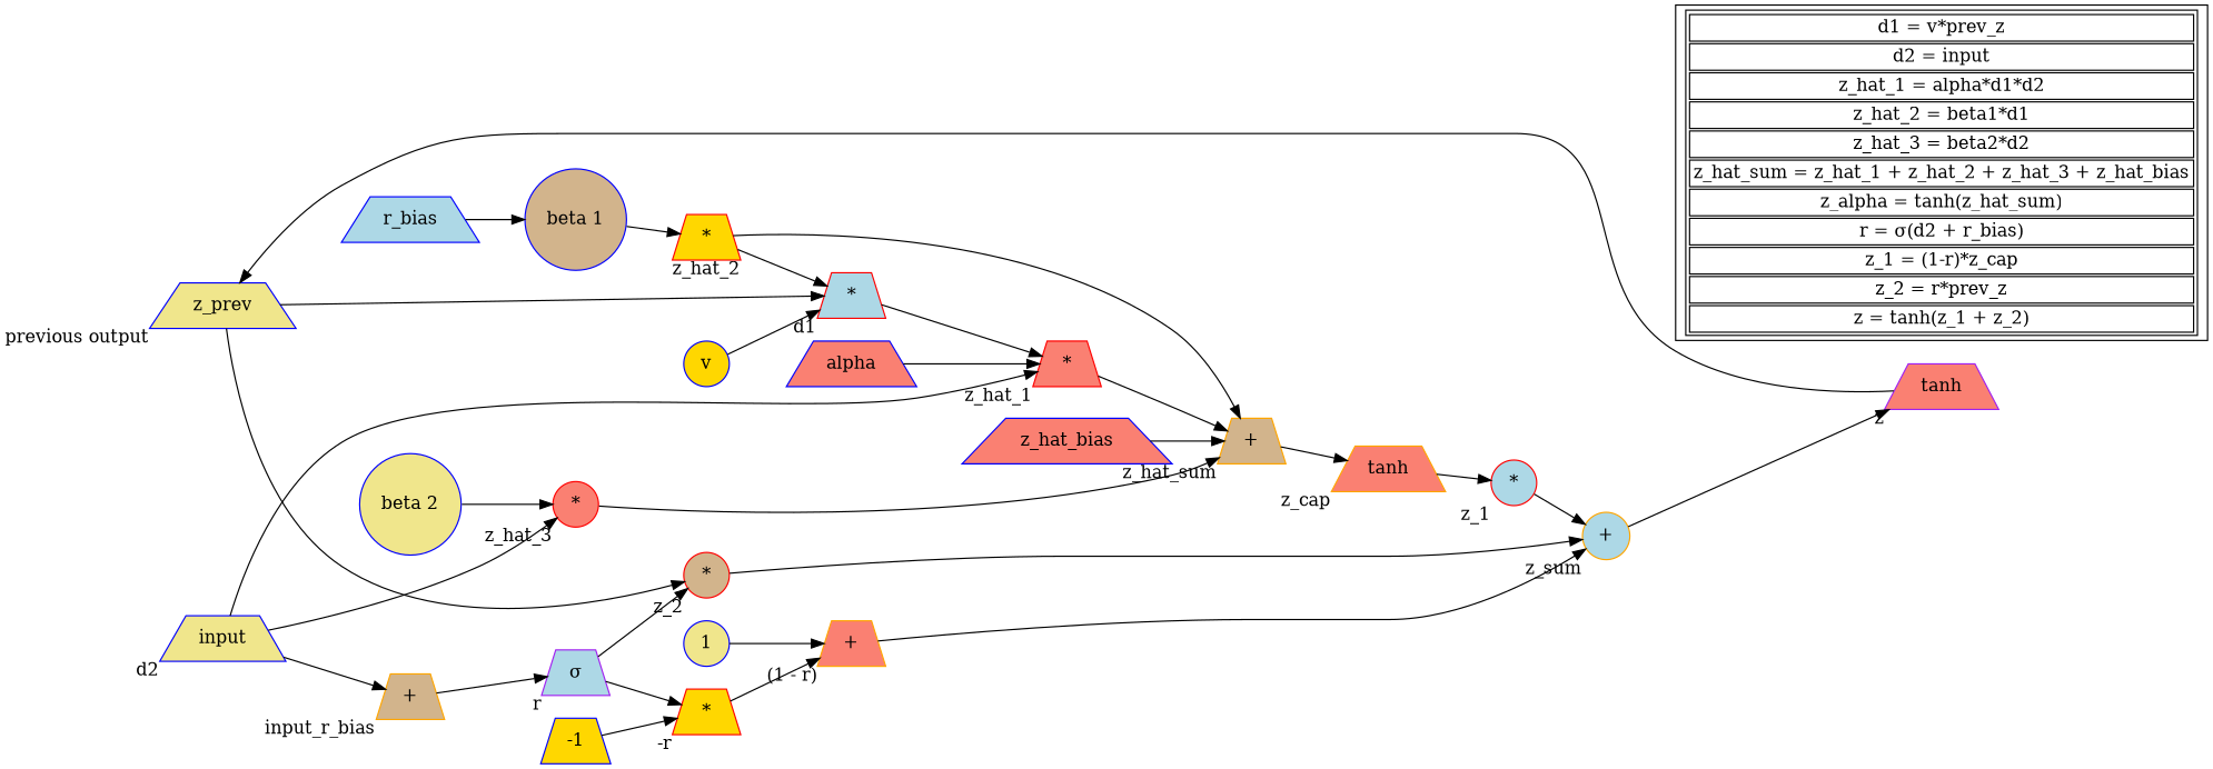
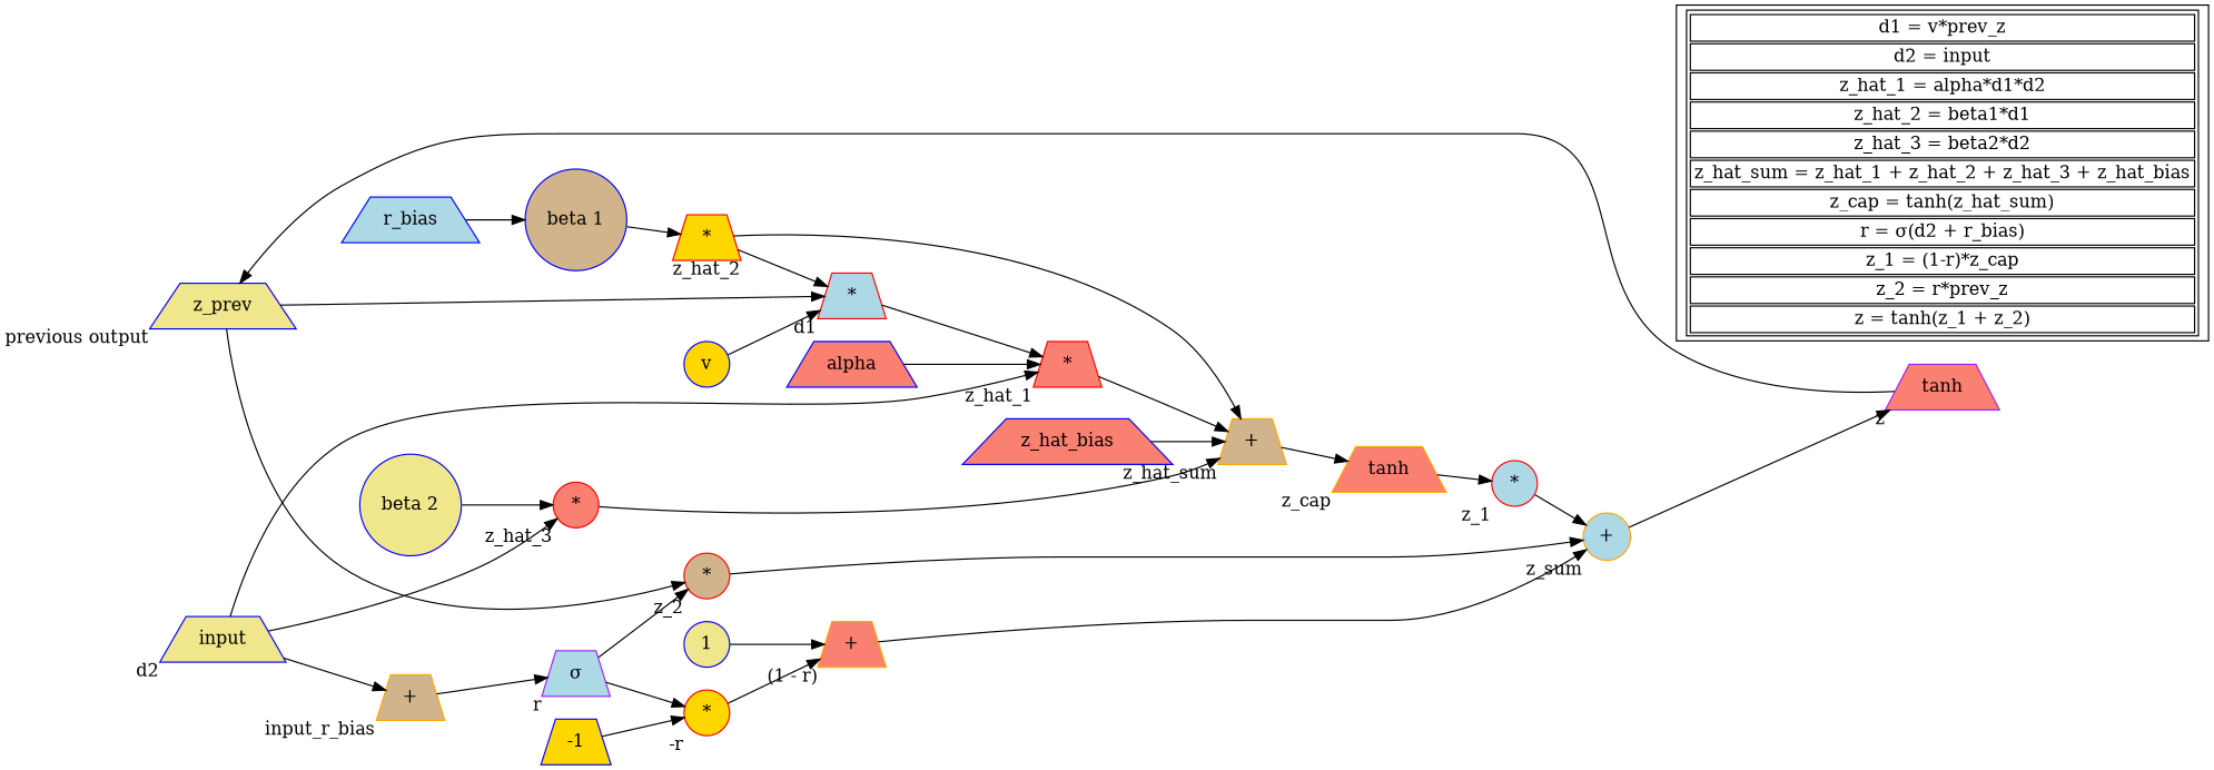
  digraph {
    rankdir=LR
    node [color=blue fillcolor=salmon shape=trapezium style=filled]
    n1 [fillcolor=khaki label=z_prev xlabel="previous output"]
    n2 [fillcolor=khaki label=input xlabel=d2]
-   n3 [label=<<table>             <tr><td>d1 = v*prev_z</td></tr>             <tr><td>d2 = input</td></tr>             <tr><td>z_hat_1 = alpha*d1*d2</td></tr>             <tr><td>z_hat_2 = beta1*d1</td></tr>             <tr><td>z_hat_3 = beta2*d2</td></tr>             <tr><td>z_hat_sum = z_hat_1 + z_hat_2 + z_hat_3 + z_hat_bias</td></tr>             <tr><td>z_alpha = tanh(z_hat_sum)</td></tr>              <tr><td>r = &sigma;(d2 + r_bias)</td></tr>             <tr><td>z_1 = (1-r)*z_cap</td></tr>             <tr><td>z_2 = r*prev_z</td></tr>             <tr><td>z = tanh(z_1 + z_2)</td></tr>                     </table>> shape=box color="" fillcolor="" style=""]
+   n3 [label=<<table>             <tr><td>d1 = v*prev_z</td></tr>             <tr><td>d2 = input</td></tr>             <tr><td>z_hat_1 = alpha*d1*d2</td></tr>             <tr><td>z_hat_2 = beta1*d1</td></tr>             <tr><td>z_hat_3 = beta2*d2</td></tr>             <tr><td>z_hat_sum = z_hat_1 + z_hat_2 + z_hat_3 + z_hat_bias</td></tr>             <tr><td>z_cap = tanh(z_hat_sum)</td></tr>              <tr><td>r = &sigma;(d2 + r_bias)</td></tr>             <tr><td>z_1 = (1-r)*z_cap</td></tr>             <tr><td>z_2 = r*prev_z</td></tr>             <tr><td>z = tanh(z_1 + z_2)</td></tr>                     </table>> shape=box color="" fillcolor="" style=""]
    n4 [color=purple label=tanh xlabel=z]
    n5 [color=red fillcolor=lightblue label="*" xlabel=d1]
    n6 [color=red fillcolor=tan label="*" shape=circle xlabel=z_2]
    n7 [color=red label="*" xlabel=z_hat_1]
    n8 [color=red label="*" shape=circle xlabel=z_hat_3]
    n9 [color=orange fillcolor=tan label="+" xlabel=input_r_bias]
    n10 [color=orange fillcolor=lightblue label="+" shape=circle xlabel=z_sum]
    n11 [color=orange fillcolor=tan label="+" xlabel=z_hat_sum]
    n12 [color=purple fillcolor=lightblue label="&sigma;" xlabel=r]
    n13 [fillcolor=gold label=v shape=circle]
    n14 [color=red fillcolor=gold label="*" xlabel=z_hat_2]
    n15 [label=alpha]
    n16 [color=orange label=tanh xlabel=z_cap]
    n17 [fillcolor=tan label="beta 1" shape=circle]
    n18 [fillcolor=khaki label="beta 2" shape=circle]
    n19 [color=red fillcolor=lightblue label="*" shape=circle xlabel=z_1]
    n20 [label=z_hat_bias]
-   n21 [color=red fillcolor=gold label="*" xlabel="-r"]
+   n21 [color=red fillcolor=gold label="*" shape=circle xlabel="-r"]
    n22 [fillcolor=lightblue label=r_bias]
    n23 [color=orange label="+" xlabel="(1 - r)"]
    n24 [fillcolor=gold label=-1]
    n25 [fillcolor=khaki label=1 shape=circle]
    subgraph sub_1 {
      rank=source
      n1
      n2
    }
    subgraph sub_2 {
      rank=sink
      n3
      n4
    }
    n1 -> n5
    n1 -> n6
    n2 -> n7
    n2 -> n8
    n2 -> n9
    n3 -> n4 [style=invis]
    n4 -> n1
    n5 -> n7
    n6 -> n10
    n7 -> n11
    n8 -> n11
    n9 -> n12
    n10 -> n4
    n11 -> n16
    n12 -> n6
    n12 -> n21
    n13 -> n5
    n14 -> n5
    n14 -> n11
    n15 -> n7
    n16 -> n19
    n17 -> n14
    n18 -> n8
    n19 -> n10
    n20 -> n11
    n21 -> n23
    n22 -> n17
    n23 -> n10
    n24 -> n21
    n25 -> n23
  }
